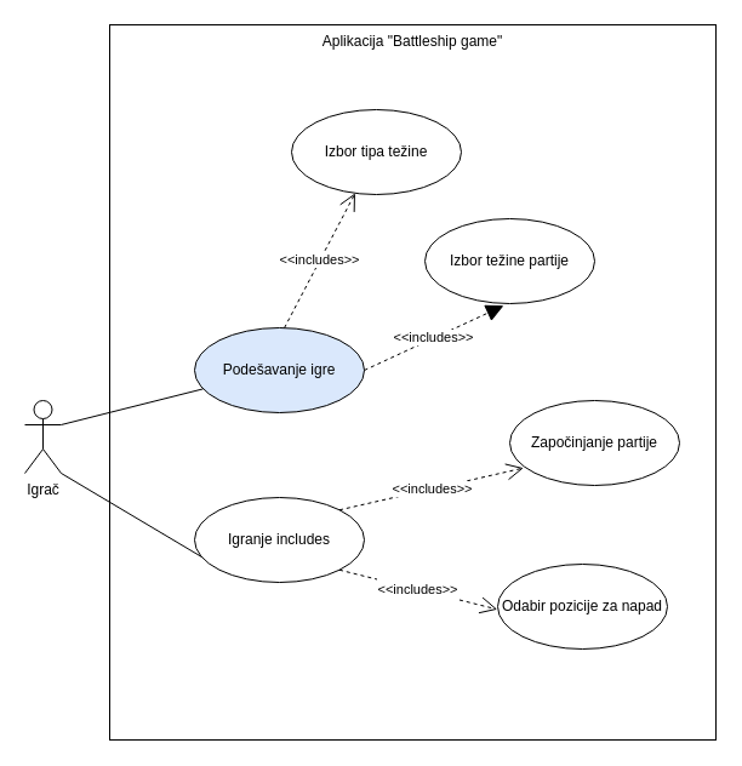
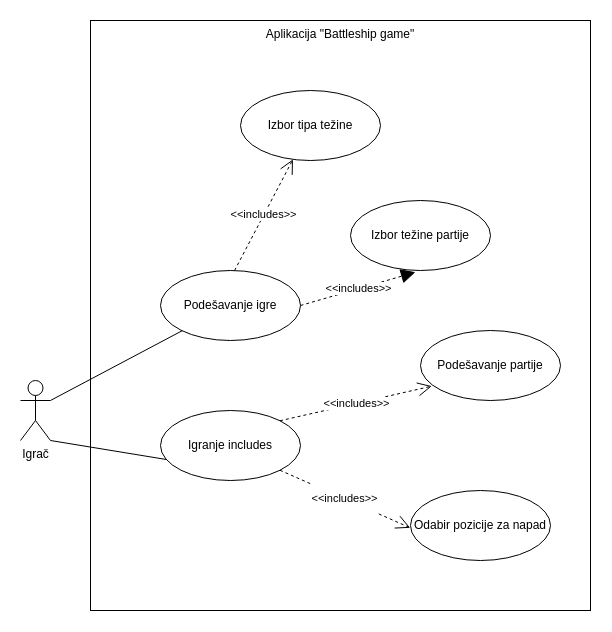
  <mxCell id="0" />
  <mxCell id="1" parent="0" />
- <mxCell id="2" value="Igrač" style="shape=umlActor;verticalLabelPosition=bottom;verticalAlign=top;html=1;outlineConnect=0;" vertex="1" parent="1"><mxGeometry x="20" y="330" width="30" height="60" as="geometry" /></mxCell>
+ <mxCell id="2" value="Igrač" style="shape=umlActor;verticalLabelPosition=bottom;verticalAlign=top;html=1;outlineConnect=0;" vertex="1" parent="1"><mxGeometry x="20" y="380" width="30" height="60" as="geometry" /></mxCell>
  <mxCell id="3" value="Aplikacija &quot;Battleship game&quot;" style="rounded=0;whiteSpace=wrap;html=1;align=center;verticalAlign=top;" vertex="1" parent="1"><mxGeometry x="90" y="20" width="500" height="590" as="geometry" /></mxCell>
- <mxCell id="4" value="Podešavanje igre" style="ellipse;whiteSpace=wrap;html=1;fillColor=#dae8fc;" vertex="1" parent="1"><mxGeometry x="160" y="270" width="140" height="70" as="geometry" /></mxCell>
- <mxCell id="5" value="Započinjanje partije" style="ellipse;whiteSpace=wrap;html=1;" vertex="1" parent="1"><mxGeometry x="420" y="330" width="140" height="70" as="geometry" /></mxCell>
- <mxCell id="6" value="Odabir pozicije za napad" style="ellipse;whiteSpace=wrap;html=1;" vertex="1" parent="1"><mxGeometry x="410" y="465" width="140" height="70" as="geometry" /></mxCell>
+ <mxCell id="4" value="Podešavanje igre" style="ellipse;whiteSpace=wrap;html=1;" vertex="1" parent="1"><mxGeometry x="160" y="270" width="140" height="70" as="geometry" /></mxCell>
+ <mxCell id="5" value="Podešavanje partije" style="ellipse;whiteSpace=wrap;html=1;" vertex="1" parent="1"><mxGeometry x="420" y="330" width="140" height="70" as="geometry" /></mxCell>
+ <mxCell id="6" value="Odabir pozicije za napad" style="ellipse;whiteSpace=wrap;html=1;" vertex="1" parent="1"><mxGeometry x="410" y="490" width="140" height="70" as="geometry" /></mxCell>
  <mxCell id="7" value="Igranje includes" style="ellipse;whiteSpace=wrap;html=1;" vertex="1" parent="1"><mxGeometry x="160" y="410" width="140" height="70" as="geometry" /></mxCell>
  <mxCell id="8" value="&amp;lt;&amp;lt;includes&amp;gt;&amp;gt;" style="endArrow=open;endSize=12;dashed=1;html=1;rounded=0;exitX=1;exitY=0;exitDx=0;exitDy=0;entryX=0.081;entryY=0.795;entryDx=0;entryDy=0;entryPerimeter=0;" edge="1" parent="1" source="7" target="5"><mxGeometry width="160" relative="1" as="geometry"><mxPoint x="280" y="409" as="sourcePoint" /><mxPoint x="440" y="409" as="targetPoint" /></mxGeometry></mxCell>
  <mxCell id="9" value="&#10;&#10;&lt;span style=&quot;color: rgb(0, 0, 0); font-family: helvetica; font-size: 11px; font-style: normal; font-weight: 400; letter-spacing: normal; text-align: center; text-indent: 0px; text-transform: none; word-spacing: 0px; background-color: rgb(255, 255, 255); display: inline; float: none;&quot;&gt;&amp;lt;&amp;lt;includes&amp;gt;&amp;gt;&lt;/span&gt;&#10;&#10;" style="endArrow=open;endSize=12;dashed=1;html=1;rounded=0;exitX=1;exitY=1;exitDx=0;exitDy=0;entryX=-0.002;entryY=0.533;entryDx=0;entryDy=0;entryPerimeter=0;" edge="1" parent="1" source="7" target="6"><mxGeometry width="160" relative="1" as="geometry"><mxPoint x="289.497" y="430.251" as="sourcePoint" /><mxPoint x="381.34" y="425.65" as="targetPoint" /></mxGeometry></mxCell>
  <mxCell id="10" value="" style="endArrow=none;html=1;rounded=0;exitX=1;exitY=0.333;exitDx=0;exitDy=0;exitPerimeter=0;" edge="1" parent="1" source="2" target="4"><mxGeometry width="50" height="50" relative="1" as="geometry"><mxPoint x="70" y="410" as="sourcePoint" /><mxPoint x="210" y="350" as="targetPoint" /></mxGeometry></mxCell>
  <mxCell id="11" value="" style="endArrow=none;html=1;rounded=0;entryX=0.042;entryY=0.7;entryDx=0;entryDy=0;entryPerimeter=0;exitX=1;exitY=1;exitDx=0;exitDy=0;exitPerimeter=0;" edge="1" parent="1" source="2" target="7"><mxGeometry width="50" height="50" relative="1" as="geometry"><mxPoint x="70" y="445" as="sourcePoint" /><mxPoint x="197.577" y="342.84" as="targetPoint" /></mxGeometry></mxCell>
  <mxCell id="12" value="Izbor tipa težine" style="ellipse;whiteSpace=wrap;html=1;" vertex="1" parent="1"><mxGeometry x="240" y="90" width="140" height="70" as="geometry" /></mxCell>
- <mxCell id="13" value="Izbor težine partije" style="ellipse;whiteSpace=wrap;html=1;" vertex="1" parent="1"><mxGeometry x="350" y="180" width="140" height="70" as="geometry" /></mxCell>
+ <mxCell id="13" value="Izbor težine partije" style="ellipse;whiteSpace=wrap;html=1;" vertex="1" parent="1"><mxGeometry x="350" y="200" width="140" height="70" as="geometry" /></mxCell>
  <mxCell id="14" value="&amp;lt;&amp;lt;includes&amp;gt;&amp;gt;" style="endArrow=open;endSize=12;dashed=1;html=1;rounded=0;exitX=1;exitY=0;exitDx=0;exitDy=0;" edge="1" parent="1" target="12"><mxGeometry width="160" relative="1" as="geometry"><mxPoint x="234.077" y="270.001" as="sourcePoint" /><mxPoint x="385.92" y="235.4" as="targetPoint" /></mxGeometry></mxCell>
  <mxCell id="15" value="&amp;lt;&amp;lt;includes&amp;gt;&amp;gt;" style="endArrow=block;endSize=12;dashed=1;html=1;rounded=0;exitX=1;exitY=0.5;exitDx=0;exitDy=0;entryX=0.464;entryY=1.024;entryDx=0;entryDy=0;entryPerimeter=0;" edge="1" parent="1" source="4" target="13"><mxGeometry width="160" relative="1" as="geometry"><mxPoint x="289.497" y="430.251" as="sourcePoint" /><mxPoint x="441.34" y="395.65" as="targetPoint" /></mxGeometry></mxCell>
